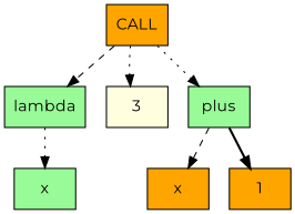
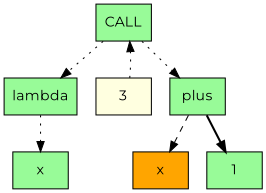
  digraph {
    fontname=Montserrat
    node [fillcolor=palegreen fontname=Montserrat shape=rectangle style=filled]
    edge [fontname=Montserrat style=dotted]
-   n1 [fillcolor=orange label=CALL]
+   n1 [label=CALL]
    n2 [label=lambda]
    n3 [fillcolor=lightyellow label=3]
    n4 [label=plus]
    n5 [label=x]
    n6 [fillcolor=orange label=x]
-   n7 [fillcolor=orange label=1]
-   n1 -> n2 [style=dashed]
-   n1 -> n3
+   n7 [label=1]
+   n1 -> n2
+   n3 -> n1
    n1 -> n4
    n2 -> n5
    n4 -> n6 [style=dashed]
    n4 -> n7 [style=bold]
  }
